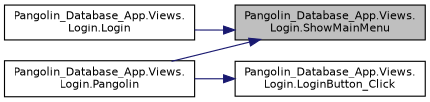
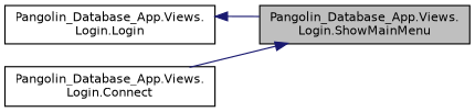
  digraph {
    rankdir=RL
    node [color=black fillcolor=white fontname=Helvetica fontsize=10 shape=record style=filled]
    edge [color=midnightblue dir=back fontname=Helvetica fontsize=10 labelfontname=Helvetica labelfontsize=10 style=solid]
    n1 [fillcolor=grey75 fontcolor=black height=0.2 label="Pangolin_Database_App.Views.\lLogin.ShowMainMenu" width=0.4]
    n2 [height=0.2 label="Pangolin_Database_App.Views.\lLogin.Login" width=0.4]
-   n3 [height=0.2 label="Pangolin_Database_App.Views.\lLogin.Pangolin" width=0.4]
-   n4 [height=0.2 label="Pangolin_Database_App.Views.\lLogin.LoginButton_Click" width=0.4]
-   n1 -> n2
+   n3 [height=0.2 label="Pangolin_Database_App.Views.\lLogin.Connect" width=0.4]
+   n2 -> n1
    n1 -> n3
-   n4 -> n3
  }
